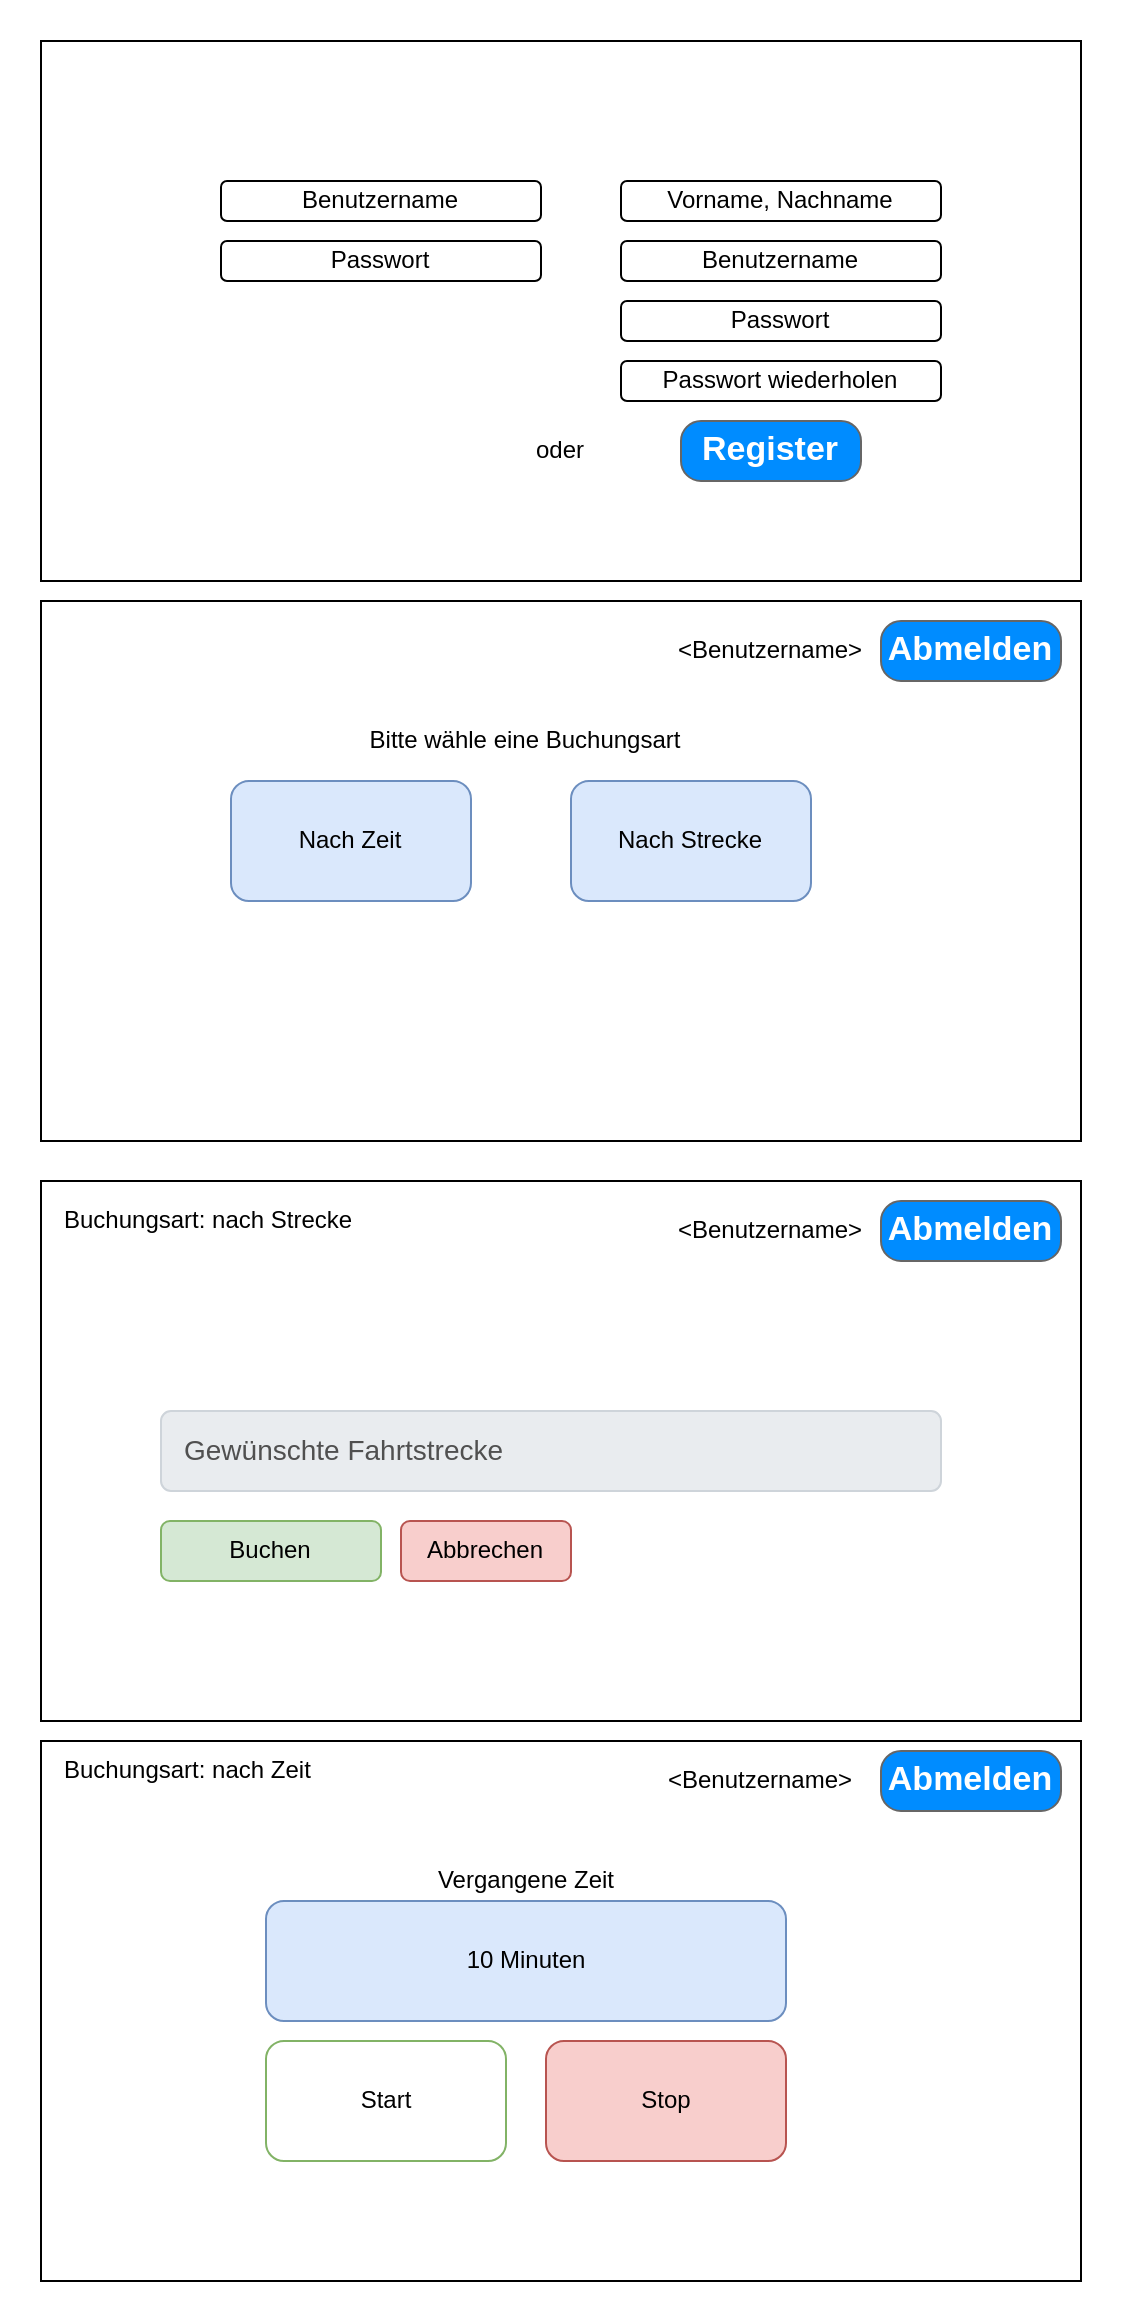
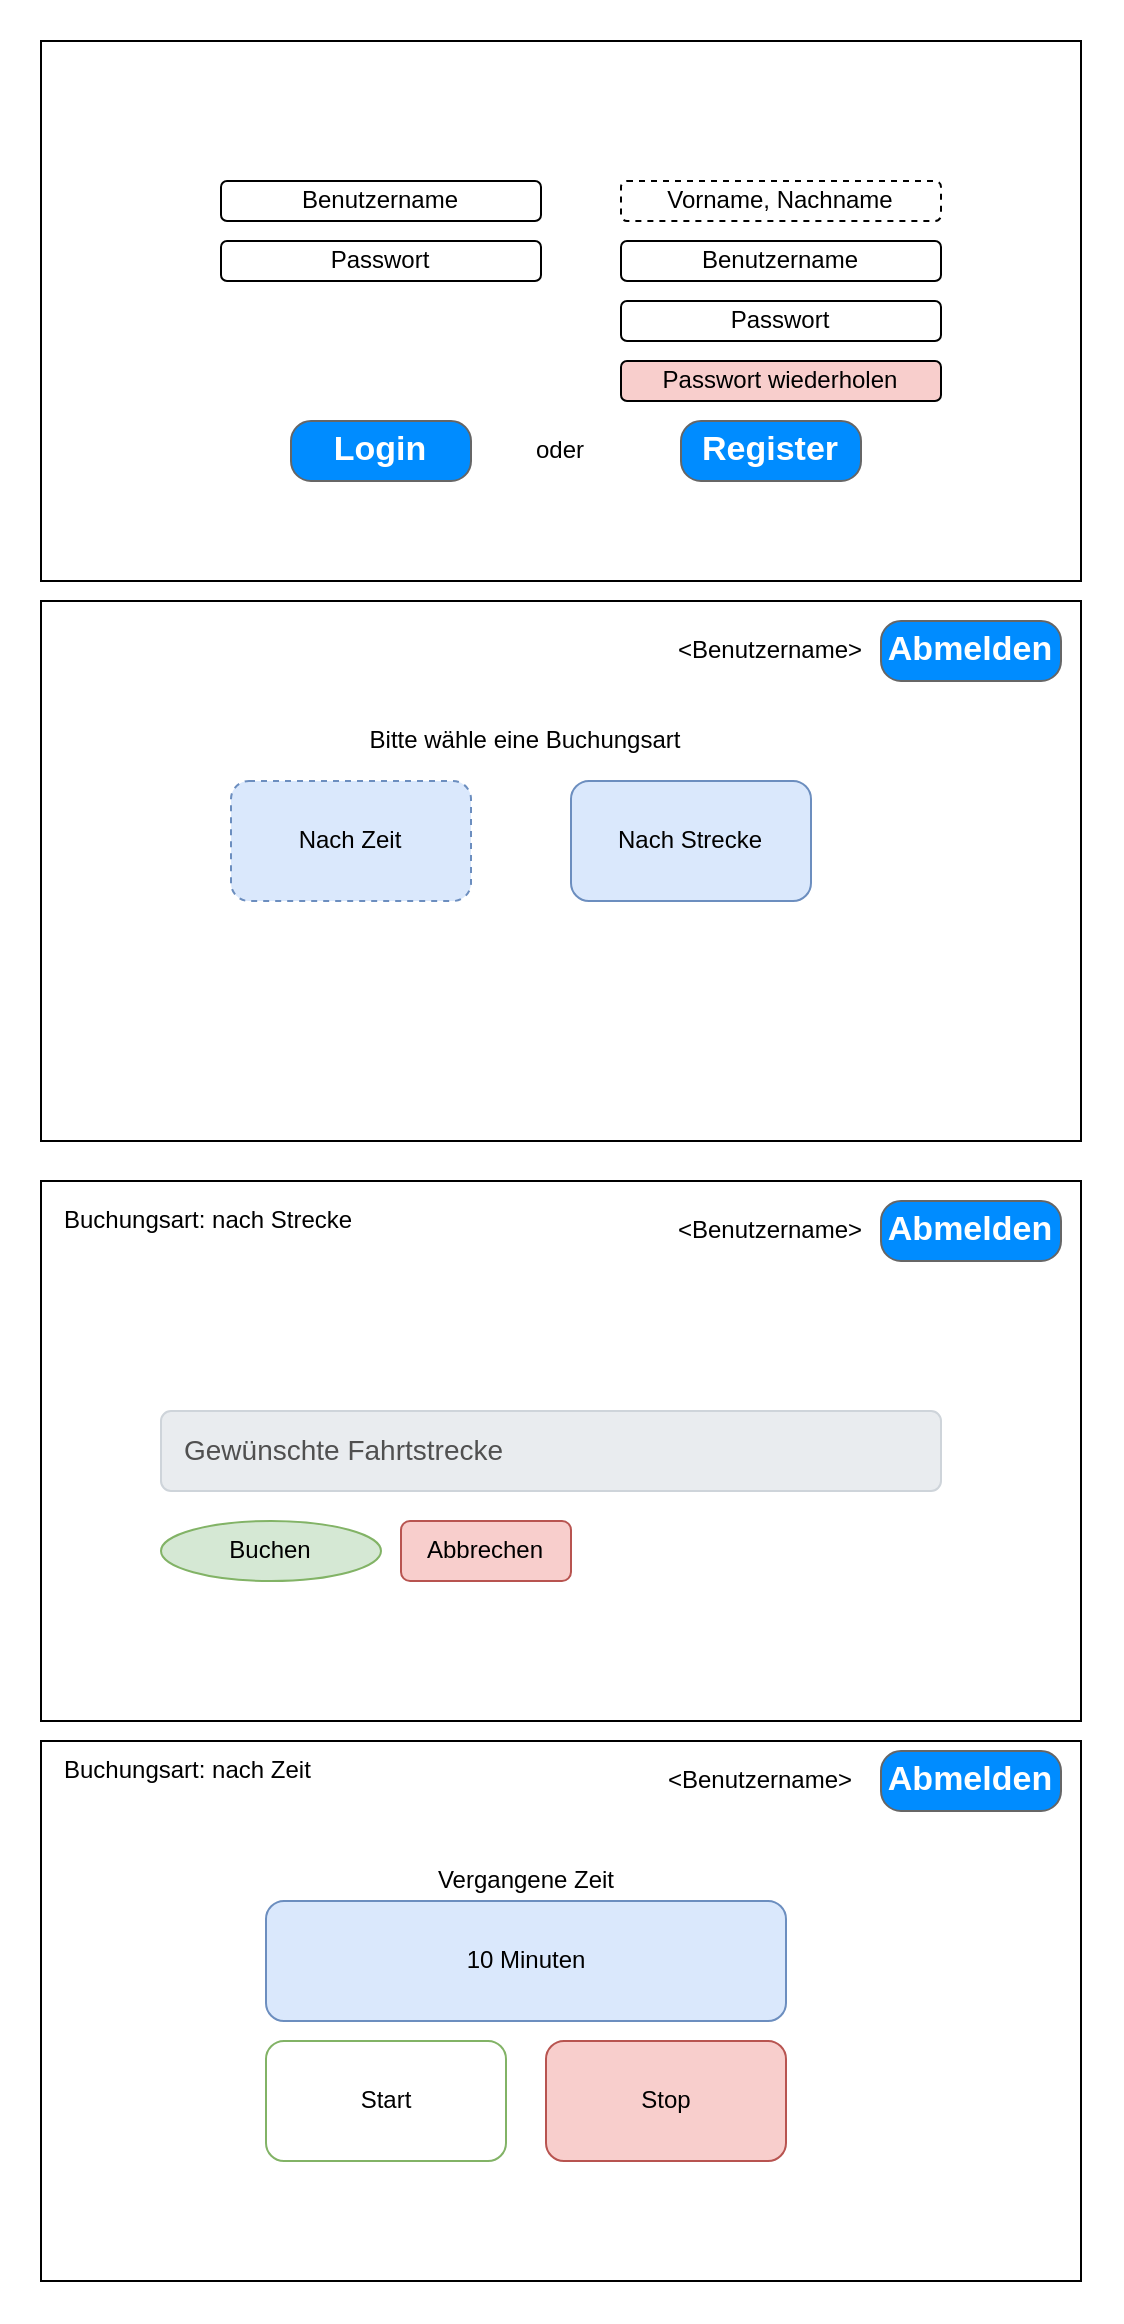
  <mxCell id="0" />
  <mxCell id="1" parent="0" />
  <mxCell id="2" value="" style="rounded=0;whiteSpace=wrap;html=1;" vertex="1" parent="1"><mxGeometry x="20" y="20" width="520" height="270" as="geometry" /></mxCell>
  <mxCell id="3" value="Register" style="strokeWidth=1;shadow=0;dashed=0;align=center;html=1;shape=mxgraph.mockup.buttons.button;strokeColor=#666666;fontColor=#ffffff;mainText=;buttonStyle=round;fontSize=17;fontStyle=1;fillColor=#008cff;whiteSpace=wrap;" vertex="1" parent="1"><mxGeometry x="340" y="210" width="90" height="30" as="geometry" /></mxCell>
+ <mxCell id="4" value="Login" style="strokeWidth=1;shadow=0;dashed=0;align=center;html=1;shape=mxgraph.mockup.buttons.button;strokeColor=#666666;fontColor=#ffffff;mainText=;buttonStyle=round;fontSize=17;fontStyle=1;fillColor=#008cff;whiteSpace=wrap;" vertex="1" parent="1"><mxGeometry x="145" y="210" width="90" height="30" as="geometry" /></mxCell>
  <mxCell id="5" value="" style="rounded=0;whiteSpace=wrap;html=1;" vertex="1" parent="1"><mxGeometry x="20" y="300" width="520" height="270" as="geometry" /></mxCell>
- <mxCell id="6" value="Vorname, Nachname" style="rounded=1;whiteSpace=wrap;html=1;fillColor=#ffffff;" vertex="1" parent="1"><mxGeometry x="310" y="90" width="160" height="20" as="geometry" /></mxCell>
+ <mxCell id="6" value="Vorname, Nachname" style="rounded=1;whiteSpace=wrap;html=1;fillColor=#ffffff;dashed=1;" vertex="1" parent="1"><mxGeometry x="310" y="90" width="160" height="20" as="geometry" /></mxCell>
  <mxCell id="7" value="Benutzername" style="rounded=1;whiteSpace=wrap;html=1;fillColor=#ffffff;" vertex="1" parent="1"><mxGeometry x="310" y="120" width="160" height="20" as="geometry" /></mxCell>
  <mxCell id="8" value="Passwort" style="rounded=1;whiteSpace=wrap;html=1;fillColor=#ffffff;" vertex="1" parent="1"><mxGeometry x="310" y="150" width="160" height="20" as="geometry" /></mxCell>
- <mxCell id="9" value="Passwort wiederholen" style="rounded=1;whiteSpace=wrap;html=1;fillColor=#ffffff;" vertex="1" parent="1"><mxGeometry x="310" y="180" width="160" height="20" as="geometry" /></mxCell>
+ <mxCell id="9" value="Passwort wiederholen" style="rounded=1;whiteSpace=wrap;html=1;fillColor=#f8cecc;" vertex="1" parent="1"><mxGeometry x="310" y="180" width="160" height="20" as="geometry" /></mxCell>
  <mxCell id="10" value="oder" style="text;html=1;strokeColor=none;fillColor=none;align=center;verticalAlign=middle;whiteSpace=wrap;rounded=0;" vertex="1" parent="1"><mxGeometry x="260" y="215" width="40" height="20" as="geometry" /></mxCell>
  <mxCell id="11" value="Benutzername" style="rounded=1;whiteSpace=wrap;html=1;fillColor=#ffffff;" vertex="1" parent="1"><mxGeometry x="110" y="90" width="160" height="20" as="geometry" /></mxCell>
  <mxCell id="12" value="Passwort" style="rounded=1;whiteSpace=wrap;html=1;fillColor=#ffffff;" vertex="1" parent="1"><mxGeometry x="110" y="120" width="160" height="20" as="geometry" /></mxCell>
  <mxCell id="13" value="&amp;lt;Benutzername&amp;gt;" style="text;html=1;strokeColor=none;fillColor=none;align=center;verticalAlign=middle;whiteSpace=wrap;rounded=0;" vertex="1" parent="1"><mxGeometry x="365" y="315" width="40" height="20" as="geometry" /></mxCell>
  <mxCell id="14" value="Abmelden" style="strokeWidth=1;shadow=0;dashed=0;align=center;html=1;shape=mxgraph.mockup.buttons.button;strokeColor=#666666;fontColor=#ffffff;mainText=;buttonStyle=round;fontSize=17;fontStyle=1;fillColor=#008cff;whiteSpace=wrap;" vertex="1" parent="1"><mxGeometry x="440" y="310" width="90" height="30" as="geometry" /></mxCell>
- <mxCell id="15" value="Nach Zeit" style="rounded=1;whiteSpace=wrap;html=1;fillColor=#dae8fc;strokeColor=#6c8ebf;" vertex="1" parent="1"><mxGeometry x="115" y="390" width="120" height="60" as="geometry" /></mxCell>
+ <mxCell id="15" value="Nach Zeit" style="rounded=1;whiteSpace=wrap;html=1;fillColor=#dae8fc;strokeColor=#6c8ebf;dashed=1;" vertex="1" parent="1"><mxGeometry x="115" y="390" width="120" height="60" as="geometry" /></mxCell>
  <mxCell id="16" value="Nach Strecke" style="rounded=1;whiteSpace=wrap;html=1;fillColor=#dae8fc;strokeColor=#6c8ebf;" vertex="1" parent="1"><mxGeometry x="285" y="390" width="120" height="60" as="geometry" /></mxCell>
  <mxCell id="17" value="Bitte wähle eine Buchungsart" style="text;html=1;strokeColor=none;fillColor=none;align=center;verticalAlign=middle;whiteSpace=wrap;rounded=0;" vertex="1" parent="1"><mxGeometry x="160" y="360" width="205" height="20" as="geometry" /></mxCell>
  <mxCell id="18" value="" style="rounded=0;whiteSpace=wrap;html=1;" vertex="1" parent="1"><mxGeometry x="20" y="590" width="520" height="270" as="geometry" /></mxCell>
  <mxCell id="19" value="&amp;lt;Benutzername&amp;gt;" style="text;html=1;strokeColor=none;fillColor=none;align=center;verticalAlign=middle;whiteSpace=wrap;rounded=0;" vertex="1" parent="1"><mxGeometry x="365" y="605" width="40" height="20" as="geometry" /></mxCell>
  <mxCell id="20" value="Abmelden" style="strokeWidth=1;shadow=0;dashed=0;align=center;html=1;shape=mxgraph.mockup.buttons.button;strokeColor=#666666;fontColor=#ffffff;mainText=;buttonStyle=round;fontSize=17;fontStyle=1;fillColor=#008cff;whiteSpace=wrap;" vertex="1" parent="1"><mxGeometry x="440" y="600" width="90" height="30" as="geometry" /></mxCell>
  <mxCell id="21" value="Gewünschte Fahrtstrecke" style="html=1;shadow=0;dashed=0;shape=mxgraph.bootstrap.rrect;rSize=5;strokeColor=#CED4DA;strokeWidth=1;fillColor=#E9ECEF;fontColor=#505050;whiteSpace=wrap;align=left;verticalAlign=middle;spacingLeft=10;fontSize=14;" vertex="1" parent="1"><mxGeometry x="80" y="705" width="390" height="40" as="geometry" /></mxCell>
  <mxCell id="22" value="Buchungsart: nach Strecke" style="text;html=1;strokeColor=none;fillColor=none;align=left;verticalAlign=middle;whiteSpace=wrap;rounded=0;" vertex="1" parent="1"><mxGeometry x="30" y="600" width="280" height="20" as="geometry" /></mxCell>
- <mxCell id="23" value="Buchen" style="rounded=1;whiteSpace=wrap;html=1;fillColor=#d5e8d4;strokeColor=#82b366;" vertex="1" parent="1"><mxGeometry x="80" y="760" width="110" height="30" as="geometry" /></mxCell>
+ <mxCell id="23" value="Buchen" style="ellipse;whiteSpace=wrap;html=1;fillColor=#d5e8d4;strokeColor=#82b366;" vertex="1" parent="1"><mxGeometry x="80" y="760" width="110" height="30" as="geometry" /></mxCell>
  <mxCell id="24" value="Abbrechen" style="rounded=1;whiteSpace=wrap;html=1;fillColor=#f8cecc;strokeColor=#b85450;" vertex="1" parent="1"><mxGeometry x="200" y="760" width="85" height="30" as="geometry" /></mxCell>
  <mxCell id="25" value="" style="rounded=0;whiteSpace=wrap;html=1;" vertex="1" parent="1"><mxGeometry x="20" y="870" width="520" height="270" as="geometry" /></mxCell>
  <mxCell id="26" value="&amp;lt;Benutzername&amp;gt;" style="text;html=1;strokeColor=none;fillColor=none;align=center;verticalAlign=middle;whiteSpace=wrap;rounded=0;" vertex="1" parent="1"><mxGeometry x="360" y="880" width="40" height="20" as="geometry" /></mxCell>
  <mxCell id="27" value="Abmelden" style="strokeWidth=1;shadow=0;dashed=0;align=center;html=1;shape=mxgraph.mockup.buttons.button;strokeColor=#666666;fontColor=#ffffff;mainText=;buttonStyle=round;fontSize=17;fontStyle=1;fillColor=#008cff;whiteSpace=wrap;" vertex="1" parent="1"><mxGeometry x="440" y="875" width="90" height="30" as="geometry" /></mxCell>
  <mxCell id="28" value="Buchungsart: nach Zeit" style="text;html=1;strokeColor=none;fillColor=none;align=left;verticalAlign=middle;whiteSpace=wrap;rounded=0;" vertex="1" parent="1"><mxGeometry x="30" y="875" width="280" height="20" as="geometry" /></mxCell>
  <mxCell id="29" value="Start" style="rounded=1;whiteSpace=wrap;html=1;fillColor=#ffffff;strokeColor=#82b366;" vertex="1" parent="1"><mxGeometry x="132.5" y="1020" width="120" height="60" as="geometry" /></mxCell>
  <mxCell id="30" value="Stop" style="rounded=1;whiteSpace=wrap;html=1;fillColor=#f8cecc;strokeColor=#b85450;" vertex="1" parent="1"><mxGeometry x="272.5" y="1020" width="120" height="60" as="geometry" /></mxCell>
  <mxCell id="31" value="10 Minuten" style="rounded=1;whiteSpace=wrap;html=1;fillColor=#dae8fc;strokeColor=#6c8ebf;" vertex="1" parent="1"><mxGeometry x="132.5" y="950" width="260" height="60" as="geometry" /></mxCell>
  <mxCell id="32" value="Vergangene Zeit" style="text;html=1;strokeColor=none;fillColor=none;align=center;verticalAlign=middle;whiteSpace=wrap;rounded=0;" vertex="1" parent="1"><mxGeometry x="202.5" y="930" width="120" height="20" as="geometry" /></mxCell>
